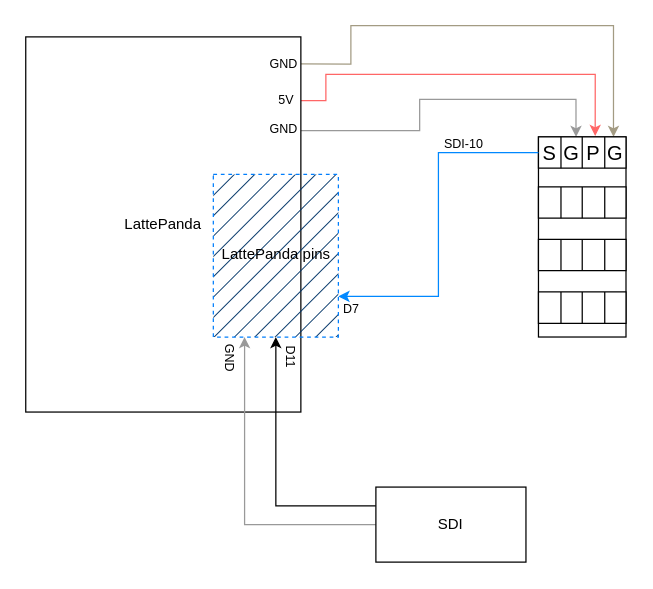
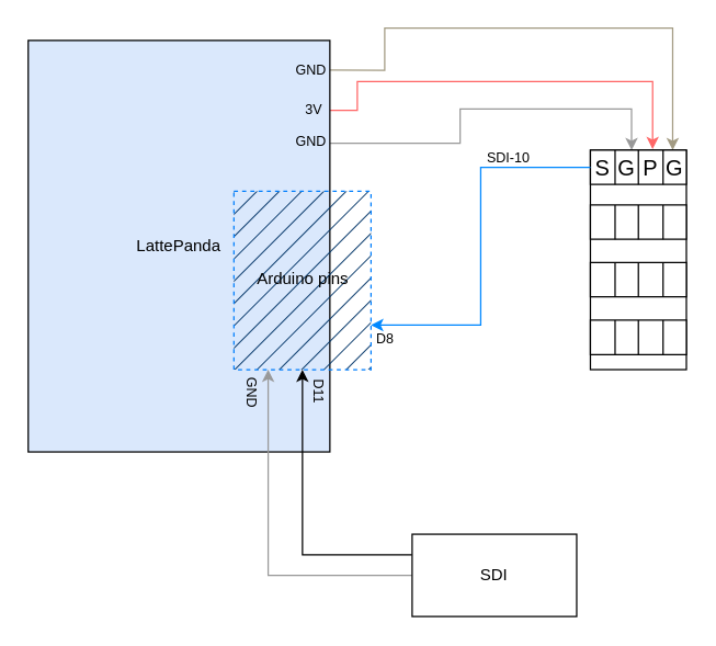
  <mxCell id="0" />
  <mxCell id="1" parent="0" />
  <mxCell id="2" style="edgeStyle=orthogonalEdgeStyle;rounded=0;orthogonalLoop=1;jettySize=auto;html=1;exitX=1;exitY=0.25;exitDx=0;exitDy=0;entryX=0.429;entryY=0;entryDx=0;entryDy=0;entryPerimeter=0;strokeColor=#999999;" parent="1" source="5" target="10" edge="1"><mxGeometry relative="1" as="geometry"><Array as="points"><mxPoint x="335" y="104" /><mxPoint x="335" y="79" /><mxPoint x="460" y="79" /></Array></mxGeometry></mxCell>
  <mxCell id="3" style="edgeStyle=orthogonalEdgeStyle;rounded=0;orthogonalLoop=1;jettySize=auto;html=1;exitX=1;exitY=0.17;exitDx=0;exitDy=0;exitPerimeter=0;entryX=0.648;entryY=-0.027;entryDx=0;entryDy=0;entryPerimeter=0;strokeColor=#FF6666;" parent="1" source="5" target="10" edge="1"><mxGeometry relative="1" as="geometry"><Array as="points"><mxPoint x="260" y="80" /><mxPoint x="260" y="59" /><mxPoint x="475" y="59" /></Array></mxGeometry></mxCell>
  <mxCell id="4" style="edgeStyle=orthogonalEdgeStyle;rounded=0;orthogonalLoop=1;jettySize=auto;html=1;exitX=1;exitY=0.07;exitDx=0;exitDy=0;exitPerimeter=0;entryX=0.857;entryY=-0.027;entryDx=0;entryDy=0;entryPerimeter=0;strokeColor=#A39B83;" parent="1" edge="1"><mxGeometry relative="1" as="geometry"><mxPoint x="240" y="50.67" as="sourcePoint" /><mxPoint x="489.99" y="108.995" as="targetPoint" /><Array as="points"><mxPoint x="280" y="51" /><mxPoint x="280" y="20" /><mxPoint x="490" y="20" /></Array></mxGeometry></mxCell>
- <mxCell id="5" value="LattePanda" style="rounded=0;whiteSpace=wrap;html=1;rotation=0;points=[[0,0,0,0,0],[0,1,0,0,0],[0.25,0,0,0,0],[0.5,0,0,0,0],[0.75,0,0,0,0],[1,0,0,0,0],[1,0.07,0,0,0],[1,0.17,0,0,0],[1,0.25,0,0,0],[1,0.38,0,0,0],[1,0.5,0,0,0],[1,0.59,0,0,0],[1,0.68,0,0,0],[1,0.75,0,0,0],[1,0.88,0,0,0],[1,1,0,0,0]];" parent="1" vertex="1"><mxGeometry x="20" y="29" width="220" height="300" as="geometry" /></mxCell>
+ <mxCell id="5" value="LattePanda" style="rounded=0;whiteSpace=wrap;html=1;rotation=0;points=[[0,0,0,0,0],[0,1,0,0,0],[0.25,0,0,0,0],[0.5,0,0,0,0],[0.75,0,0,0,0],[1,0,0,0,0],[1,0.07,0,0,0],[1,0.17,0,0,0],[1,0.25,0,0,0],[1,0.38,0,0,0],[1,0.5,0,0,0],[1,0.59,0,0,0],[1,0.68,0,0,0],[1,0.75,0,0,0],[1,0.88,0,0,0],[1,1,0,0,0]];fillColor=#dae8fc;" parent="1" vertex="1"><mxGeometry x="20" y="29" width="220" height="300" as="geometry" /></mxCell>
  <mxCell id="6" value="" style="rounded=0;whiteSpace=wrap;html=1;strokeColor=#007EFC;fillColor=#003366;dashed=1;fillStyle=hatch;" parent="1" vertex="1"><mxGeometry x="170" y="139" width="100" height="130" as="geometry" /></mxCell>
- <mxCell id="7" value="&lt;span style=&quot;font-weight: normal;&quot;&gt;&lt;font style=&quot;font-size: 12px;&quot;&gt;LattePanda pins&lt;/font&gt;&lt;/span&gt;" style="text;strokeColor=none;fillColor=none;html=1;fontSize=24;fontStyle=1;verticalAlign=middle;align=center;" parent="1" vertex="1"><mxGeometry x="170" y="179" width="100" height="40" as="geometry" /></mxCell>
+ <mxCell id="7" value="&lt;span style=&quot;font-weight: normal;&quot;&gt;&lt;font style=&quot;font-size: 12px;&quot;&gt;Arduino pins&lt;/font&gt;&lt;/span&gt;" style="text;strokeColor=none;fillColor=none;html=1;fontSize=24;fontStyle=1;verticalAlign=middle;align=center;" parent="1" vertex="1"><mxGeometry x="170" y="179" width="100" height="40" as="geometry" /></mxCell>
  <mxCell id="8" value="" style="rounded=0;whiteSpace=wrap;html=1;" parent="1" vertex="1"><mxGeometry x="430" y="109" width="70" height="160" as="geometry" /></mxCell>
  <mxCell id="9" value="" style="shape=table;startSize=0;container=1;collapsible=0;childLayout=tableLayout;fontSize=16;" parent="1" vertex="1"><mxGeometry x="430" y="109" width="70" height="25" as="geometry" /></mxCell>
  <mxCell id="10" value="" style="shape=tableRow;horizontal=0;startSize=0;swimlaneHead=0;swimlaneBody=0;strokeColor=inherit;top=0;left=0;bottom=0;right=0;collapsible=0;dropTarget=0;fillColor=none;points=[[0,0.5],[1,0.5]];portConstraint=eastwest;fontSize=16;" parent="9" vertex="1"><mxGeometry width="70" height="25" as="geometry" /></mxCell>
  <mxCell id="11" value="S" style="shape=partialRectangle;html=1;whiteSpace=wrap;connectable=0;strokeColor=inherit;overflow=hidden;fillColor=none;top=0;left=0;bottom=0;right=0;pointerEvents=1;fontSize=16;" parent="10" vertex="1"><mxGeometry width="18" height="25" as="geometry"><mxRectangle width="18" height="25" as="alternateBounds" /></mxGeometry></mxCell>
  <mxCell id="12" value="G" style="shape=partialRectangle;html=1;whiteSpace=wrap;connectable=0;strokeColor=inherit;overflow=hidden;fillColor=none;top=0;left=0;bottom=0;right=0;pointerEvents=1;fontSize=16;" parent="10" vertex="1"><mxGeometry x="18" width="17" height="25" as="geometry"><mxRectangle width="17" height="25" as="alternateBounds" /></mxGeometry></mxCell>
  <mxCell id="13" value="P" style="shape=partialRectangle;html=1;whiteSpace=wrap;connectable=0;strokeColor=inherit;overflow=hidden;fillColor=none;top=0;left=0;bottom=0;right=0;pointerEvents=1;fontSize=16;" parent="10" vertex="1"><mxGeometry x="35" width="18" height="25" as="geometry"><mxRectangle width="18" height="25" as="alternateBounds" /></mxGeometry></mxCell>
  <mxCell id="14" value="G" style="shape=partialRectangle;html=1;whiteSpace=wrap;connectable=0;strokeColor=inherit;overflow=hidden;fillColor=none;top=0;left=0;bottom=0;right=0;pointerEvents=1;fontSize=16;" parent="10" vertex="1"><mxGeometry x="53" width="17" height="25" as="geometry"><mxRectangle width="17" height="25" as="alternateBounds" /></mxGeometry></mxCell>
  <mxCell id="15" value="" style="shape=table;startSize=0;container=1;collapsible=0;childLayout=tableLayout;fontSize=16;" parent="1" vertex="1"><mxGeometry x="430" y="233" width="70" height="25" as="geometry" /></mxCell>
  <mxCell id="16" value="" style="shape=tableRow;horizontal=0;startSize=0;swimlaneHead=0;swimlaneBody=0;strokeColor=inherit;top=0;left=0;bottom=0;right=0;collapsible=0;dropTarget=0;fillColor=none;points=[[0,0.5],[1,0.5]];portConstraint=eastwest;fontSize=16;" parent="15" vertex="1"><mxGeometry width="70" height="25" as="geometry" /></mxCell>
  <mxCell id="17" value="" style="shape=partialRectangle;html=1;whiteSpace=wrap;connectable=0;strokeColor=inherit;overflow=hidden;fillColor=none;top=0;left=0;bottom=0;right=0;pointerEvents=1;fontSize=16;" parent="16" vertex="1"><mxGeometry width="18" height="25" as="geometry"><mxRectangle width="18" height="25" as="alternateBounds" /></mxGeometry></mxCell>
  <mxCell id="18" style="shape=partialRectangle;html=1;whiteSpace=wrap;connectable=0;strokeColor=inherit;overflow=hidden;fillColor=none;top=0;left=0;bottom=0;right=0;pointerEvents=1;fontSize=16;" parent="16" vertex="1"><mxGeometry x="18" width="17" height="25" as="geometry"><mxRectangle width="17" height="25" as="alternateBounds" /></mxGeometry></mxCell>
  <mxCell id="19" value="" style="shape=partialRectangle;html=1;whiteSpace=wrap;connectable=0;strokeColor=inherit;overflow=hidden;fillColor=none;top=0;left=0;bottom=0;right=0;pointerEvents=1;fontSize=16;" parent="16" vertex="1"><mxGeometry x="35" width="18" height="25" as="geometry"><mxRectangle width="18" height="25" as="alternateBounds" /></mxGeometry></mxCell>
  <mxCell id="20" value="" style="shape=partialRectangle;html=1;whiteSpace=wrap;connectable=0;strokeColor=inherit;overflow=hidden;fillColor=none;top=0;left=0;bottom=0;right=0;pointerEvents=1;fontSize=16;" parent="16" vertex="1"><mxGeometry x="53" width="17" height="25" as="geometry"><mxRectangle width="17" height="25" as="alternateBounds" /></mxGeometry></mxCell>
  <mxCell id="21" value="" style="shape=table;startSize=0;container=1;collapsible=0;childLayout=tableLayout;fontSize=16;" parent="1" vertex="1"><mxGeometry x="430" y="149" width="70" height="25" as="geometry" /></mxCell>
  <mxCell id="22" value="" style="shape=tableRow;horizontal=0;startSize=0;swimlaneHead=0;swimlaneBody=0;strokeColor=inherit;top=0;left=0;bottom=0;right=0;collapsible=0;dropTarget=0;fillColor=none;points=[[0,0.5],[1,0.5]];portConstraint=eastwest;fontSize=16;" parent="21" vertex="1"><mxGeometry width="70" height="25" as="geometry" /></mxCell>
  <mxCell id="23" value="" style="shape=partialRectangle;html=1;whiteSpace=wrap;connectable=0;strokeColor=inherit;overflow=hidden;fillColor=none;top=0;left=0;bottom=0;right=0;pointerEvents=1;fontSize=16;" parent="22" vertex="1"><mxGeometry width="18" height="25" as="geometry"><mxRectangle width="18" height="25" as="alternateBounds" /></mxGeometry></mxCell>
  <mxCell id="24" value="" style="shape=partialRectangle;html=1;whiteSpace=wrap;connectable=0;strokeColor=inherit;overflow=hidden;fillColor=none;top=0;left=0;bottom=0;right=0;pointerEvents=1;fontSize=16;" parent="22" vertex="1"><mxGeometry x="18" width="17" height="25" as="geometry"><mxRectangle width="17" height="25" as="alternateBounds" /></mxGeometry></mxCell>
  <mxCell id="25" value="" style="shape=partialRectangle;html=1;whiteSpace=wrap;connectable=0;strokeColor=inherit;overflow=hidden;fillColor=none;top=0;left=0;bottom=0;right=0;pointerEvents=1;fontSize=16;" parent="22" vertex="1"><mxGeometry x="35" width="18" height="25" as="geometry"><mxRectangle width="18" height="25" as="alternateBounds" /></mxGeometry></mxCell>
  <mxCell id="26" value="" style="shape=partialRectangle;html=1;whiteSpace=wrap;connectable=0;strokeColor=inherit;overflow=hidden;fillColor=none;top=0;left=0;bottom=0;right=0;pointerEvents=1;fontSize=16;" parent="22" vertex="1"><mxGeometry x="53" width="17" height="25" as="geometry"><mxRectangle width="17" height="25" as="alternateBounds" /></mxGeometry></mxCell>
  <mxCell id="27" value="" style="shape=table;startSize=0;container=1;collapsible=0;childLayout=tableLayout;fontSize=16;" parent="1" vertex="1"><mxGeometry x="430" y="191" width="70" height="25" as="geometry" /></mxCell>
  <mxCell id="28" value="" style="shape=tableRow;horizontal=0;startSize=0;swimlaneHead=0;swimlaneBody=0;strokeColor=inherit;top=0;left=0;bottom=0;right=0;collapsible=0;dropTarget=0;fillColor=none;points=[[0,0.5],[1,0.5]];portConstraint=eastwest;fontSize=16;" parent="27" vertex="1"><mxGeometry width="70" height="25" as="geometry" /></mxCell>
  <mxCell id="29" value="" style="shape=partialRectangle;html=1;whiteSpace=wrap;connectable=0;strokeColor=inherit;overflow=hidden;fillColor=none;top=0;left=0;bottom=0;right=0;pointerEvents=1;fontSize=16;" parent="28" vertex="1"><mxGeometry width="18" height="25" as="geometry"><mxRectangle width="18" height="25" as="alternateBounds" /></mxGeometry></mxCell>
  <mxCell id="30" style="shape=partialRectangle;html=1;whiteSpace=wrap;connectable=0;strokeColor=inherit;overflow=hidden;fillColor=none;top=0;left=0;bottom=0;right=0;pointerEvents=1;fontSize=16;" parent="28" vertex="1"><mxGeometry x="18" width="17" height="25" as="geometry"><mxRectangle width="17" height="25" as="alternateBounds" /></mxGeometry></mxCell>
  <mxCell id="31" value="" style="shape=partialRectangle;html=1;whiteSpace=wrap;connectable=0;strokeColor=inherit;overflow=hidden;fillColor=none;top=0;left=0;bottom=0;right=0;pointerEvents=1;fontSize=16;" parent="28" vertex="1"><mxGeometry x="35" width="18" height="25" as="geometry"><mxRectangle width="18" height="25" as="alternateBounds" /></mxGeometry></mxCell>
  <mxCell id="32" value="" style="shape=partialRectangle;html=1;whiteSpace=wrap;connectable=0;strokeColor=inherit;overflow=hidden;fillColor=none;top=0;left=0;bottom=0;right=0;pointerEvents=1;fontSize=16;" parent="28" vertex="1"><mxGeometry x="53" width="17" height="25" as="geometry"><mxRectangle width="17" height="25" as="alternateBounds" /></mxGeometry></mxCell>
  <mxCell id="33" value="SDI-10" style="text;strokeColor=none;fillColor=none;html=1;fontSize=10;fontStyle=0;verticalAlign=middle;align=center;" parent="1" vertex="1"><mxGeometry x="320" y="94" width="100" height="40" as="geometry" /></mxCell>
  <mxCell id="34" style="edgeStyle=orthogonalEdgeStyle;rounded=0;orthogonalLoop=1;jettySize=auto;html=1;exitX=0;exitY=0.5;exitDx=0;exitDy=0;entryX=1;entryY=0.75;entryDx=0;entryDy=0;strokeColor=#0088FF;" parent="1" source="10" target="6" edge="1"><mxGeometry relative="1" as="geometry" /></mxCell>
- <mxCell id="35" value="D7" style="text;strokeColor=none;fillColor=none;html=1;fontSize=10;fontStyle=0;verticalAlign=middle;align=center;" parent="1" vertex="1"><mxGeometry x="230" y="225.5" width="100" height="40" as="geometry" /></mxCell>
- <mxCell id="36" value="5V" style="text;strokeColor=none;fillColor=none;html=1;fontSize=10;fontStyle=0;verticalAlign=middle;align=center;" parent="1" vertex="1"><mxGeometry x="178" y="59" width="100" height="40" as="geometry" /></mxCell>
+ <mxCell id="35" value="D8" style="text;strokeColor=none;fillColor=none;html=1;fontSize=10;fontStyle=0;verticalAlign=middle;align=center;" parent="1" vertex="1"><mxGeometry x="230" y="225.5" width="100" height="40" as="geometry" /></mxCell>
+ <mxCell id="36" value="3V" style="text;strokeColor=none;fillColor=none;html=1;fontSize=10;fontStyle=0;verticalAlign=middle;align=center;" parent="1" vertex="1"><mxGeometry x="178" y="59" width="100" height="40" as="geometry" /></mxCell>
  <mxCell id="37" value="GND" style="text;strokeColor=none;fillColor=none;html=1;fontSize=10;fontStyle=0;verticalAlign=middle;align=center;" parent="1" vertex="1"><mxGeometry x="176" y="82" width="100" height="40" as="geometry" /></mxCell>
  <mxCell id="38" value="GND" style="text;strokeColor=none;fillColor=none;html=1;fontSize=10;fontStyle=0;verticalAlign=middle;align=center;" parent="1" vertex="1"><mxGeometry x="176" y="30" width="100" height="40" as="geometry" /></mxCell>
  <mxCell id="39" style="edgeStyle=orthogonalEdgeStyle;rounded=0;orthogonalLoop=1;jettySize=auto;html=1;exitX=0;exitY=0.5;exitDx=0;exitDy=0;entryX=0.25;entryY=1;entryDx=0;entryDy=0;strokeColor=#999999;" parent="1" source="41" target="6" edge="1"><mxGeometry relative="1" as="geometry"><mxPoint x="200" y="439" as="targetPoint" /></mxGeometry></mxCell>
  <mxCell id="40" style="edgeStyle=orthogonalEdgeStyle;rounded=0;orthogonalLoop=1;jettySize=auto;html=1;exitX=0;exitY=0.25;exitDx=0;exitDy=0;entryX=0.5;entryY=1;entryDx=0;entryDy=0;" parent="1" source="41" target="6" edge="1"><mxGeometry relative="1" as="geometry" /></mxCell>
  <mxCell id="41" value="SDI" style="rounded=0;whiteSpace=wrap;html=1;" parent="1" vertex="1"><mxGeometry x="300" y="389" width="120" height="60" as="geometry" /></mxCell>
  <mxCell id="42" value="GND" style="text;strokeColor=none;fillColor=none;html=1;fontSize=10;fontStyle=0;verticalAlign=middle;align=center;rotation=90;" parent="1" vertex="1"><mxGeometry x="134" y="265.5" width="100" height="40" as="geometry" /></mxCell>
  <mxCell id="43" value="D11" style="text;strokeColor=none;fillColor=none;html=1;fontSize=10;fontStyle=0;verticalAlign=middle;align=center;rotation=90;" parent="1" vertex="1"><mxGeometry x="183" y="264.5" width="100" height="40" as="geometry" /></mxCell>
